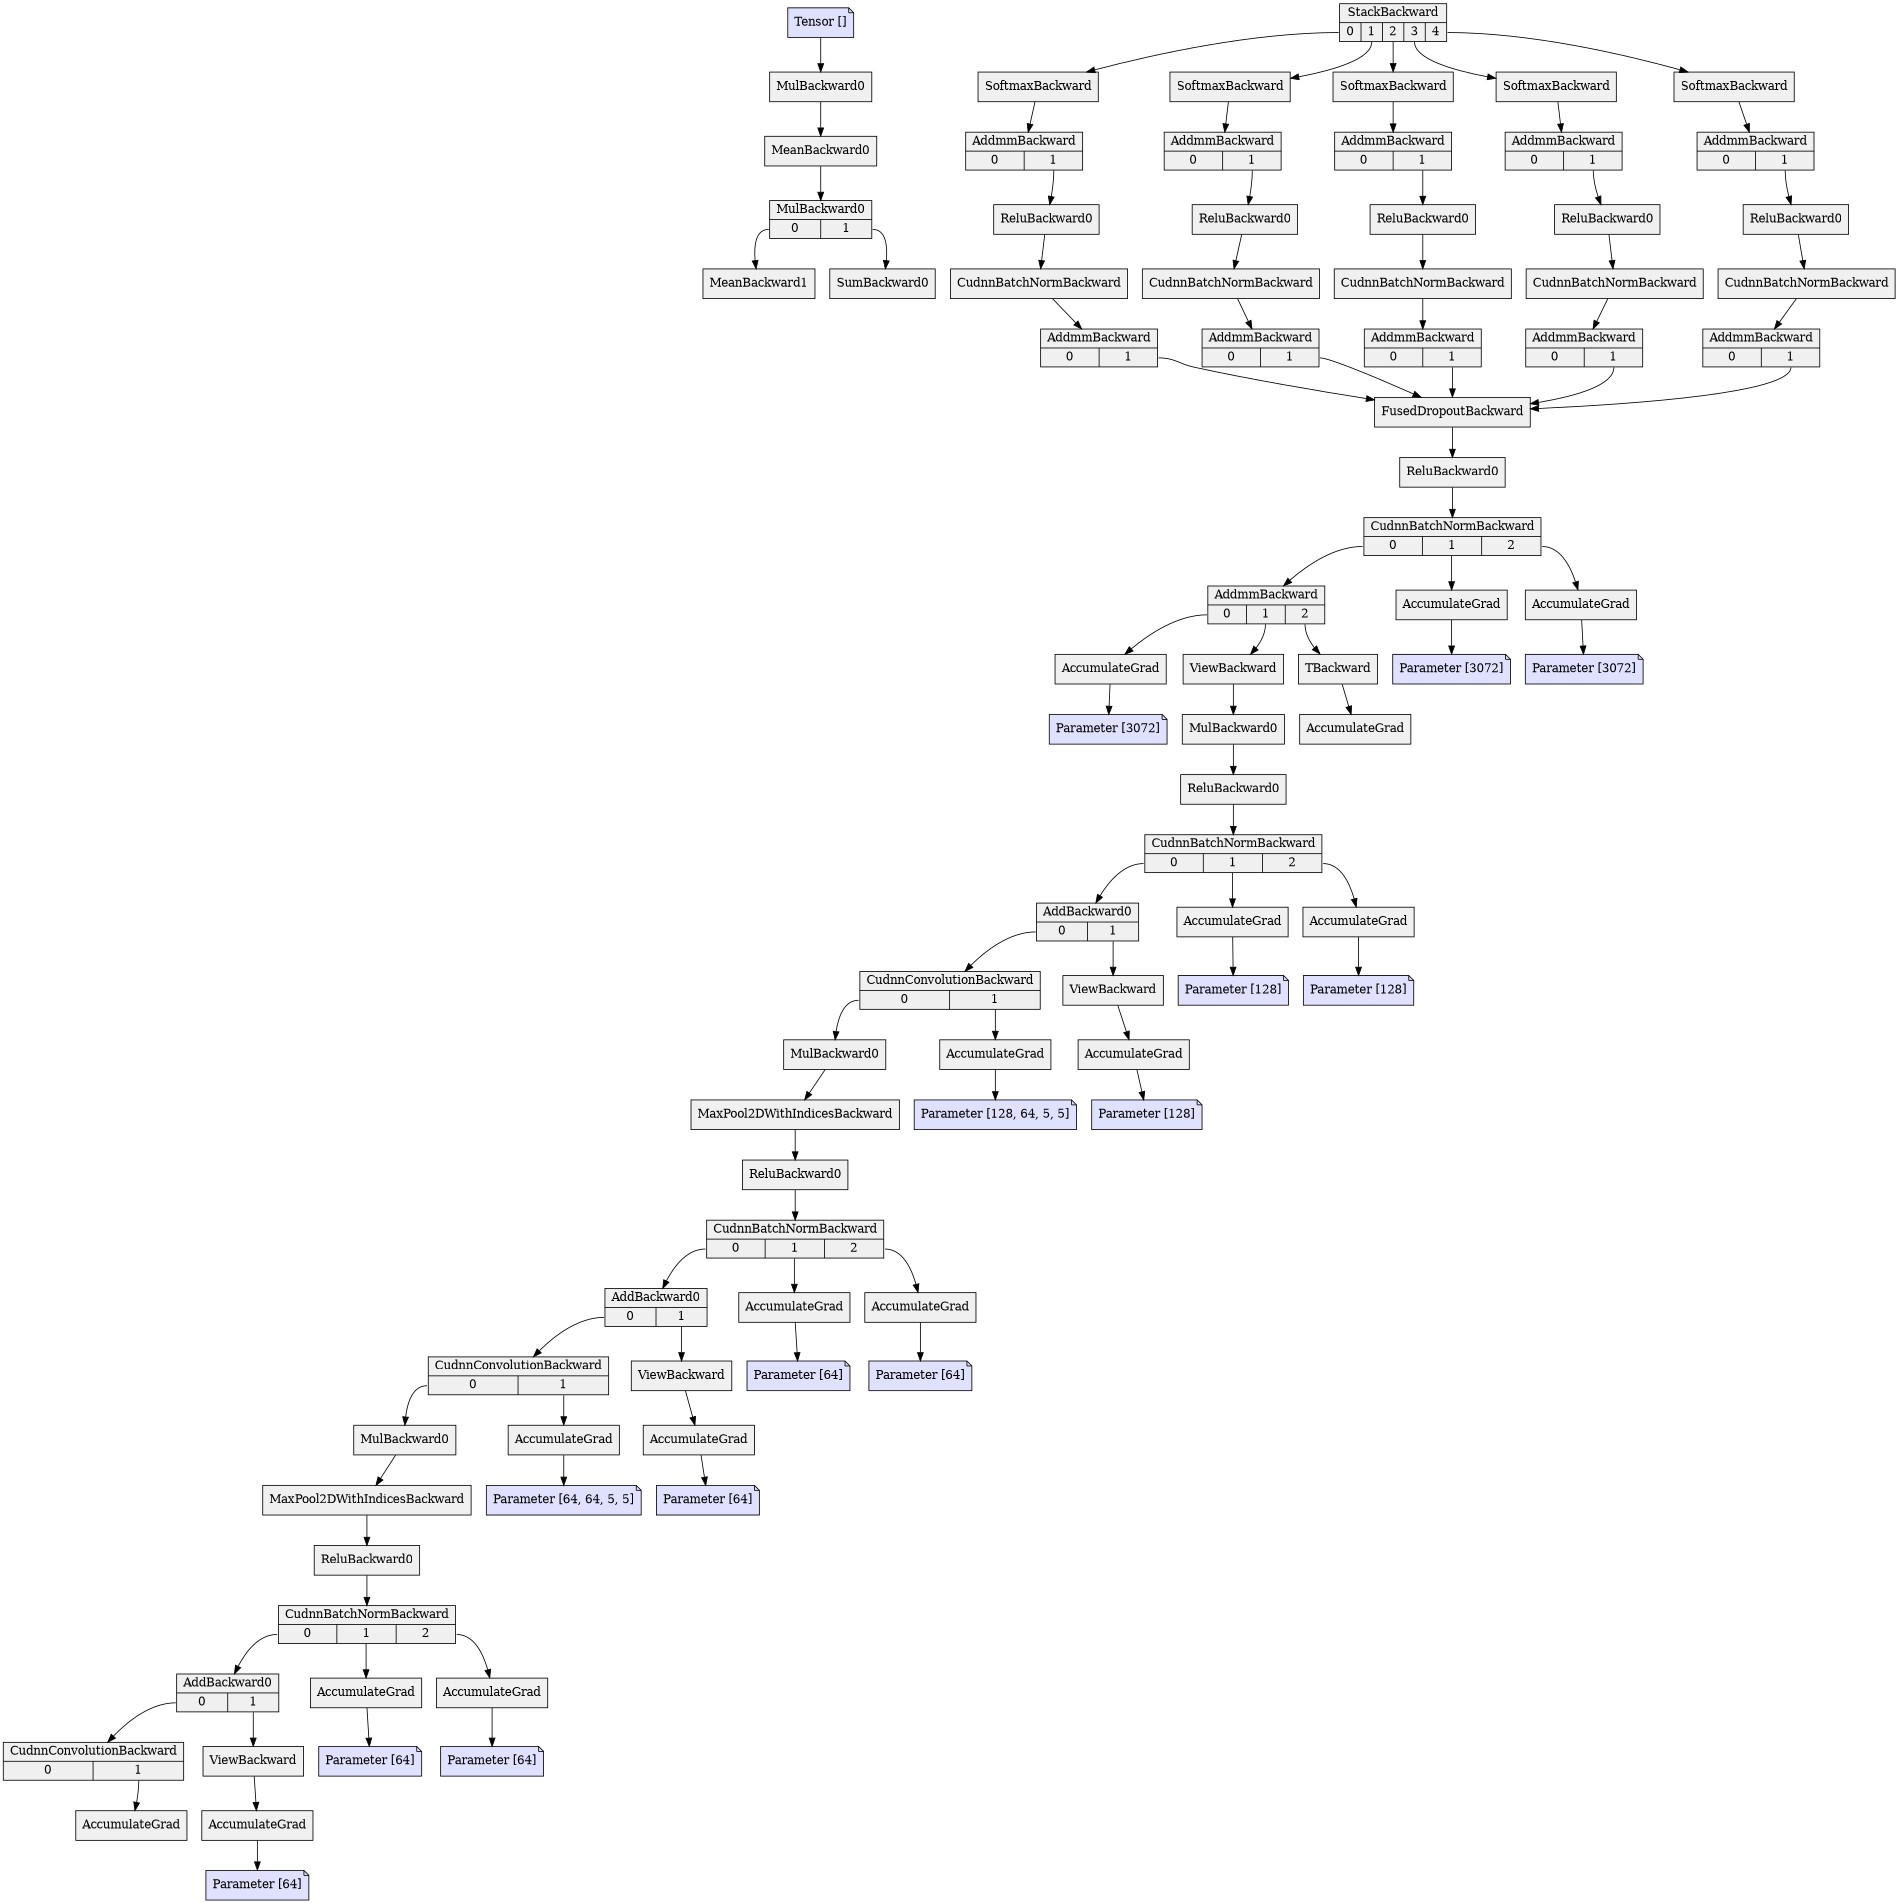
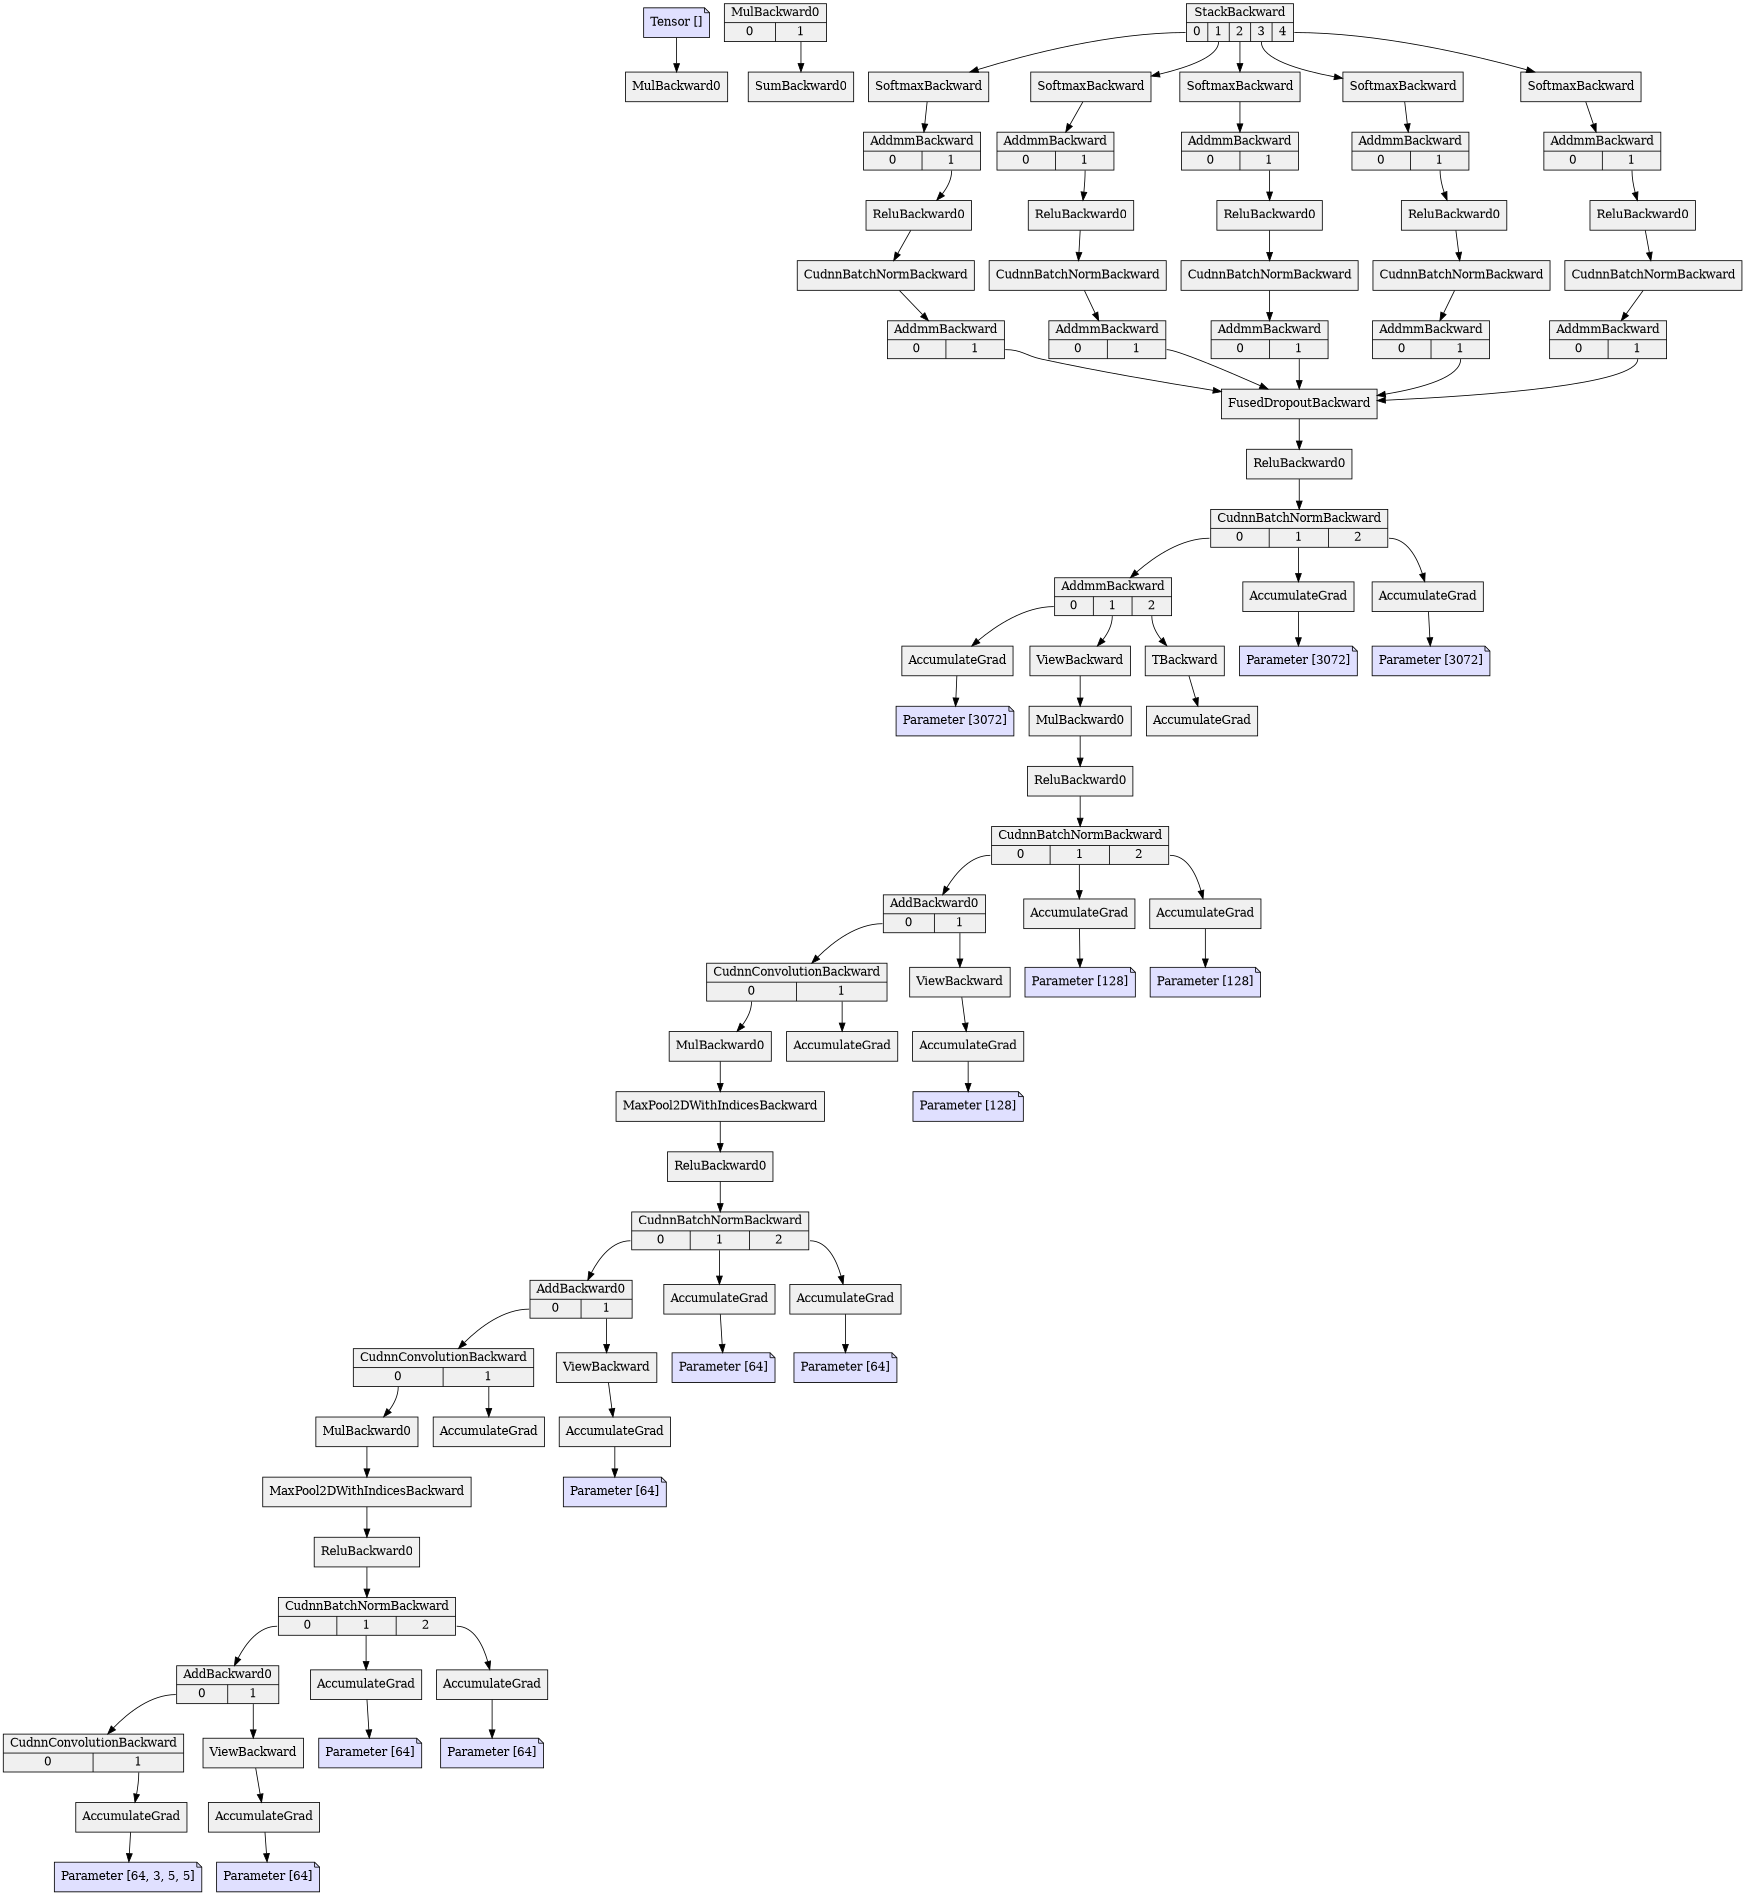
  digraph {
    node [fillcolor="#f0f0f0" shape=record style=filled]
    n1 [fillcolor="#e0e0ff" label="Tensor []" shape=note]
    n2 [label="{ MulBackward0 }"]
-   n3 [label="{ MeanBackward0 }"]
    n4 [label="{ MulBackward0 | { <output0> 0 | <output1> 1 }  }"]
-   n5 [label="{ MeanBackward1 }"]
    n6 [label="{ SumBackward0 }"]
    n7 [label="{ StackBackward | { <output0> 0 | <output1> 1 | <output2> 2 | <output3> 3 | <output4> 4 }  }"]
    n8 [label="{ SoftmaxBackward }"]
    n9 [label="{ SoftmaxBackward }"]
    n10 [label="{ SoftmaxBackward }"]
    n11 [label="{ SoftmaxBackward }"]
    n12 [label="{ SoftmaxBackward }"]
    n13 [label="{ AddmmBackward | { <output0> 0 | <output1> 1 }  }"]
    n14 [label="{ AddmmBackward | { <output0> 0 | <output1> 1 }  }"]
    n15 [label="{ AddmmBackward | { <output0> 0 | <output1> 1 }  }"]
    n16 [label="{ AddmmBackward | { <output0> 0 | <output1> 1 }  }"]
    n17 [label="{ AddmmBackward | { <output0> 0 | <output1> 1 }  }"]
    n18 [label="{ ReluBackward0 }"]
    n19 [label="{ CudnnBatchNormBackward }"]
    n20 [label="{ AddmmBackward | { <output0> 0 | <output1> 1 }  }"]
    n21 [label="{ FusedDropoutBackward }"]
    n22 [label="{ ReluBackward0 }"]
    n23 [label="{ CudnnBatchNormBackward | { <output0> 0 | <output1> 1 | <output2> 2 }  }"]
    n24 [label="{ AddmmBackward | { <output0> 0 | <output1> 1 | <output2> 2 }  }"]
    n25 [label="{ AccumulateGrad }"]
    n26 [label="{ AccumulateGrad }"]
    n27 [label="{ AccumulateGrad }"]
    n28 [label="{ ViewBackward }"]
    n29 [label="{ TBackward }"]
    n30 [fillcolor="#e0e0ff" label="Parameter [3072]" shape=note]
    n31 [fillcolor="#e0e0ff" label="Parameter [3072]" shape=note]
    n32 [fillcolor="#e0e0ff" label="Parameter [3072]" shape=note]
    n33 [label="{ MulBackward0 }"]
    n34 [label="{ AccumulateGrad }"]
    n35 [label="{ ReluBackward0 }"]
    n36 [label="{ CudnnBatchNormBackward | { <output0> 0 | <output1> 1 | <output2> 2 }  }"]
    n37 [label="{ AddBackward0 | { <output0> 0 | <output1> 1 }  }"]
    n38 [label="{ AccumulateGrad }"]
    n39 [label="{ AccumulateGrad }"]
    n40 [label="{ CudnnConvolutionBackward | { <output0> 0 | <output1> 1 }  }"]
    n41 [label="{ ViewBackward }"]
    n42 [fillcolor="#e0e0ff" label="Parameter [128]" shape=note]
    n43 [fillcolor="#e0e0ff" label="Parameter [128]" shape=note]
    n44 [label="{ MulBackward0 }"]
    n45 [label="{ AccumulateGrad }"]
    n46 [label="{ AccumulateGrad }"]
    n47 [label="{ MaxPool2DWithIndicesBackward }"]
-   n48 [fillcolor="#e0e0ff" label="Parameter [128, 64, 5, 5]" shape=note]
    n49 [label="{ ReluBackward0 }"]
    n50 [label="{ CudnnBatchNormBackward | { <output0> 0 | <output1> 1 | <output2> 2 }  }"]
    n51 [label="{ AddBackward0 | { <output0> 0 | <output1> 1 }  }"]
    n52 [label="{ AccumulateGrad }"]
    n53 [label="{ AccumulateGrad }"]
    n54 [label="{ CudnnConvolutionBackward | { <output0> 0 | <output1> 1 }  }"]
    n55 [label="{ ViewBackward }"]
    n56 [fillcolor="#e0e0ff" label="Parameter [64]" shape=note]
    n57 [fillcolor="#e0e0ff" label="Parameter [64]" shape=note]
    n58 [label="{ MulBackward0 }"]
    n59 [label="{ AccumulateGrad }"]
    n60 [label="{ AccumulateGrad }"]
    n61 [label="{ MaxPool2DWithIndicesBackward }"]
-   n62 [fillcolor="#e0e0ff" label="Parameter [64, 64, 5, 5]" shape=note]
    n63 [label="{ ReluBackward0 }"]
    n64 [label="{ CudnnBatchNormBackward | { <output0> 0 | <output1> 1 | <output2> 2 }  }"]
    n65 [label="{ AddBackward0 | { <output0> 0 | <output1> 1 }  }"]
    n66 [label="{ AccumulateGrad }"]
    n67 [label="{ AccumulateGrad }"]
    n68 [label="{ CudnnConvolutionBackward | { <output0> 0 | <output1> 1 }  }"]
    n69 [label="{ ViewBackward }"]
    n70 [fillcolor="#e0e0ff" label="Parameter [64]" shape=note]
    n71 [fillcolor="#e0e0ff" label="Parameter [64]" shape=note]
    n72 [label="{ AccumulateGrad }"]
    n73 [label="{ AccumulateGrad }"]
+   n74 [fillcolor="#e0e0ff" label="Parameter [64, 3, 5, 5]" shape=note]
    n75 [fillcolor="#e0e0ff" label="Parameter [64]" shape=note]
    n76 [fillcolor="#e0e0ff" label="Parameter [64]" shape=note]
    n77 [fillcolor="#e0e0ff" label="Parameter [128]" shape=note]
    n78 [label="{ ReluBackward0 }"]
    n79 [label="{ CudnnBatchNormBackward }"]
    n80 [label="{ AddmmBackward | { <output0> 0 | <output1> 1 }  }"]
    n81 [label="{ ReluBackward0 }"]
    n82 [label="{ CudnnBatchNormBackward }"]
    n83 [label="{ AddmmBackward | { <output0> 0 | <output1> 1 }  }"]
    n84 [label="{ ReluBackward0 }"]
    n85 [label="{ CudnnBatchNormBackward }"]
    n86 [label="{ AddmmBackward | { <output0> 0 | <output1> 1 }  }"]
    n87 [label="{ ReluBackward0 }"]
    n88 [label="{ CudnnBatchNormBackward }"]
    n89 [label="{ AddmmBackward | { <output0> 0 | <output1> 1 }  }"]
    n1 -> n2
-   n2 -> n3
-   n3 -> n4
-   n4 -> n5 [tailport=output0]
    n4 -> n6 [tailport=output1]
    n7 -> n8 [tailport=output0]
    n7 -> n9 [tailport=output1]
    n7 -> n10 [tailport=output2]
    n7 -> n11 [tailport=output3]
    n7 -> n12 [tailport=output4]
    n8 -> n13
    n9 -> n14
    n10 -> n15
    n11 -> n16
    n12 -> n17
    n13 -> n18 [tailport=output1]
    n14 -> n78 [tailport=output1]
    n15 -> n81 [tailport=output1]
    n16 -> n84 [tailport=output1]
    n17 -> n87 [tailport=output1]
    n18 -> n19
    n19 -> n20
    n20 -> n21 [tailport=output1]
    n21 -> n22
    n22 -> n23
    n23 -> n24 [tailport=output0]
    n23 -> n25 [tailport=output1]
    n23 -> n26 [tailport=output2]
    n24 -> n27 [tailport=output0]
    n24 -> n28 [tailport=output1]
    n24 -> n29 [tailport=output2]
    n25 -> n30
    n26 -> n31
    n27 -> n32
    n28 -> n33
    n29 -> n34
    n33 -> n35
    n35 -> n36
    n36 -> n37 [tailport=output0]
    n36 -> n38 [tailport=output1]
    n36 -> n39 [tailport=output2]
    n37 -> n40 [tailport=output0]
    n37 -> n41 [tailport=output1]
    n38 -> n42
    n39 -> n43
    n40 -> n44 [tailport=output0]
    n40 -> n45 [tailport=output1]
    n41 -> n46
    n44 -> n47
-   n45 -> n48
    n46 -> n77
    n47 -> n49
    n49 -> n50
    n50 -> n51 [tailport=output0]
    n50 -> n52 [tailport=output1]
    n50 -> n53 [tailport=output2]
    n51 -> n54 [tailport=output0]
    n51 -> n55 [tailport=output1]
    n52 -> n56
    n53 -> n57
    n54 -> n58 [tailport=output0]
    n54 -> n59 [tailport=output1]
    n55 -> n60
    n58 -> n61
-   n59 -> n62
    n60 -> n76
    n61 -> n63
    n63 -> n64
    n64 -> n65 [tailport=output0]
    n64 -> n66 [tailport=output1]
    n64 -> n67 [tailport=output2]
    n65 -> n68 [tailport=output0]
    n65 -> n69 [tailport=output1]
    n66 -> n70
    n67 -> n71
    n68 -> n72 [tailport=output1]
    n69 -> n73
+   n72 -> n74
    n73 -> n75
    n78 -> n79
    n79 -> n80
    n80 -> n21 [tailport=output1]
    n81 -> n82
    n82 -> n83
    n83 -> n21 [tailport=output1]
    n84 -> n85
    n85 -> n86
    n86 -> n21 [tailport=output1]
    n87 -> n88
    n88 -> n89
    n89 -> n21 [tailport=output1]
  }
